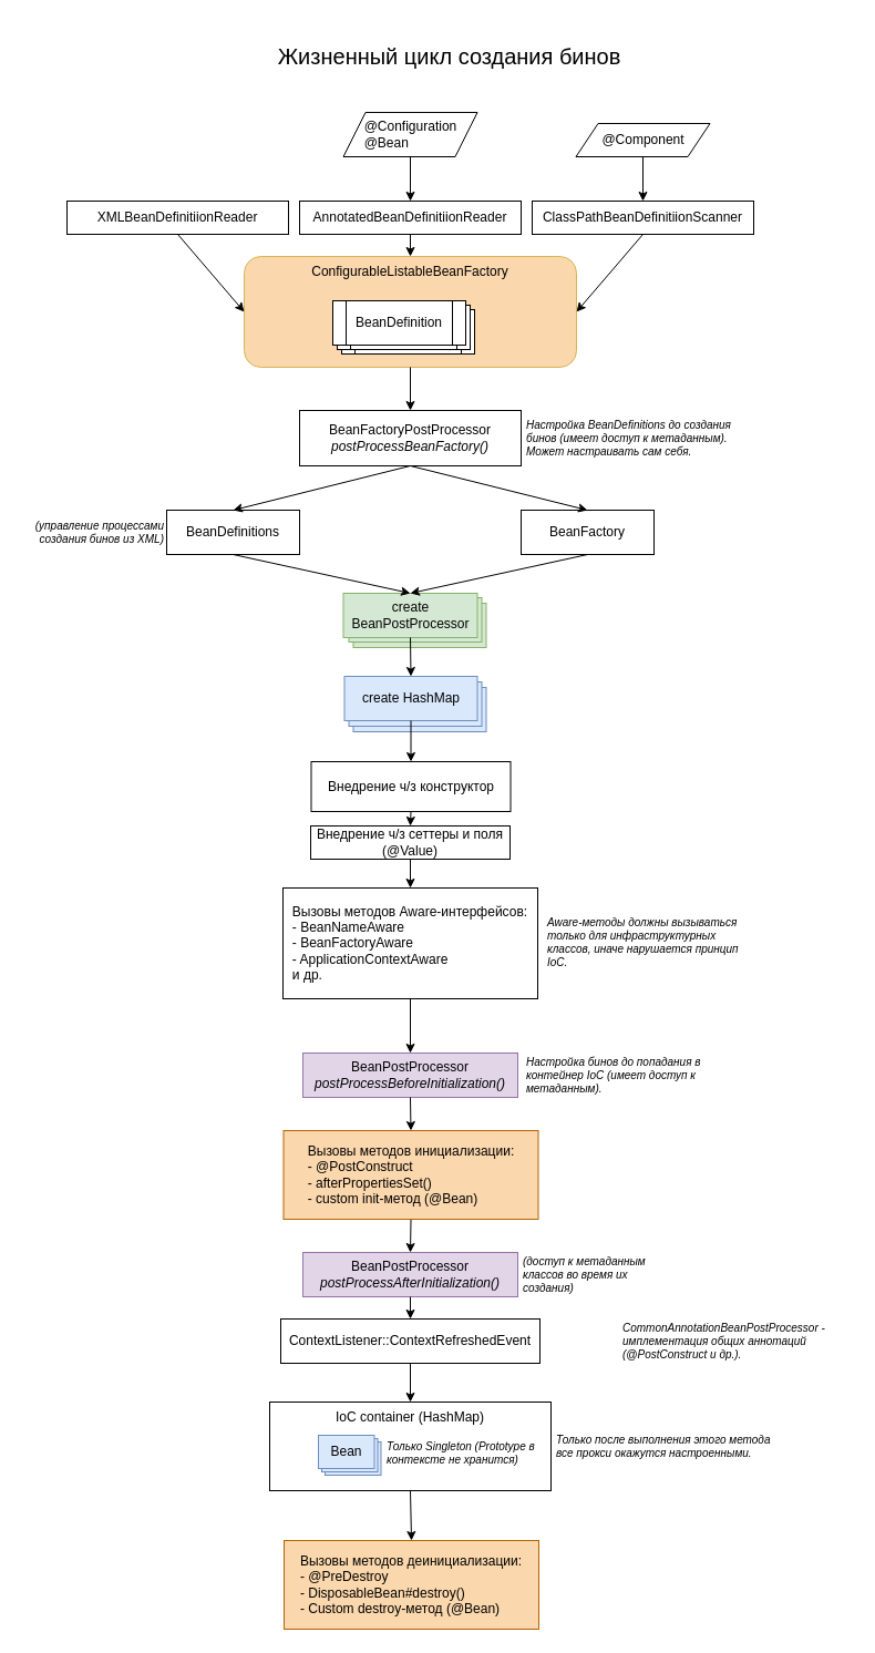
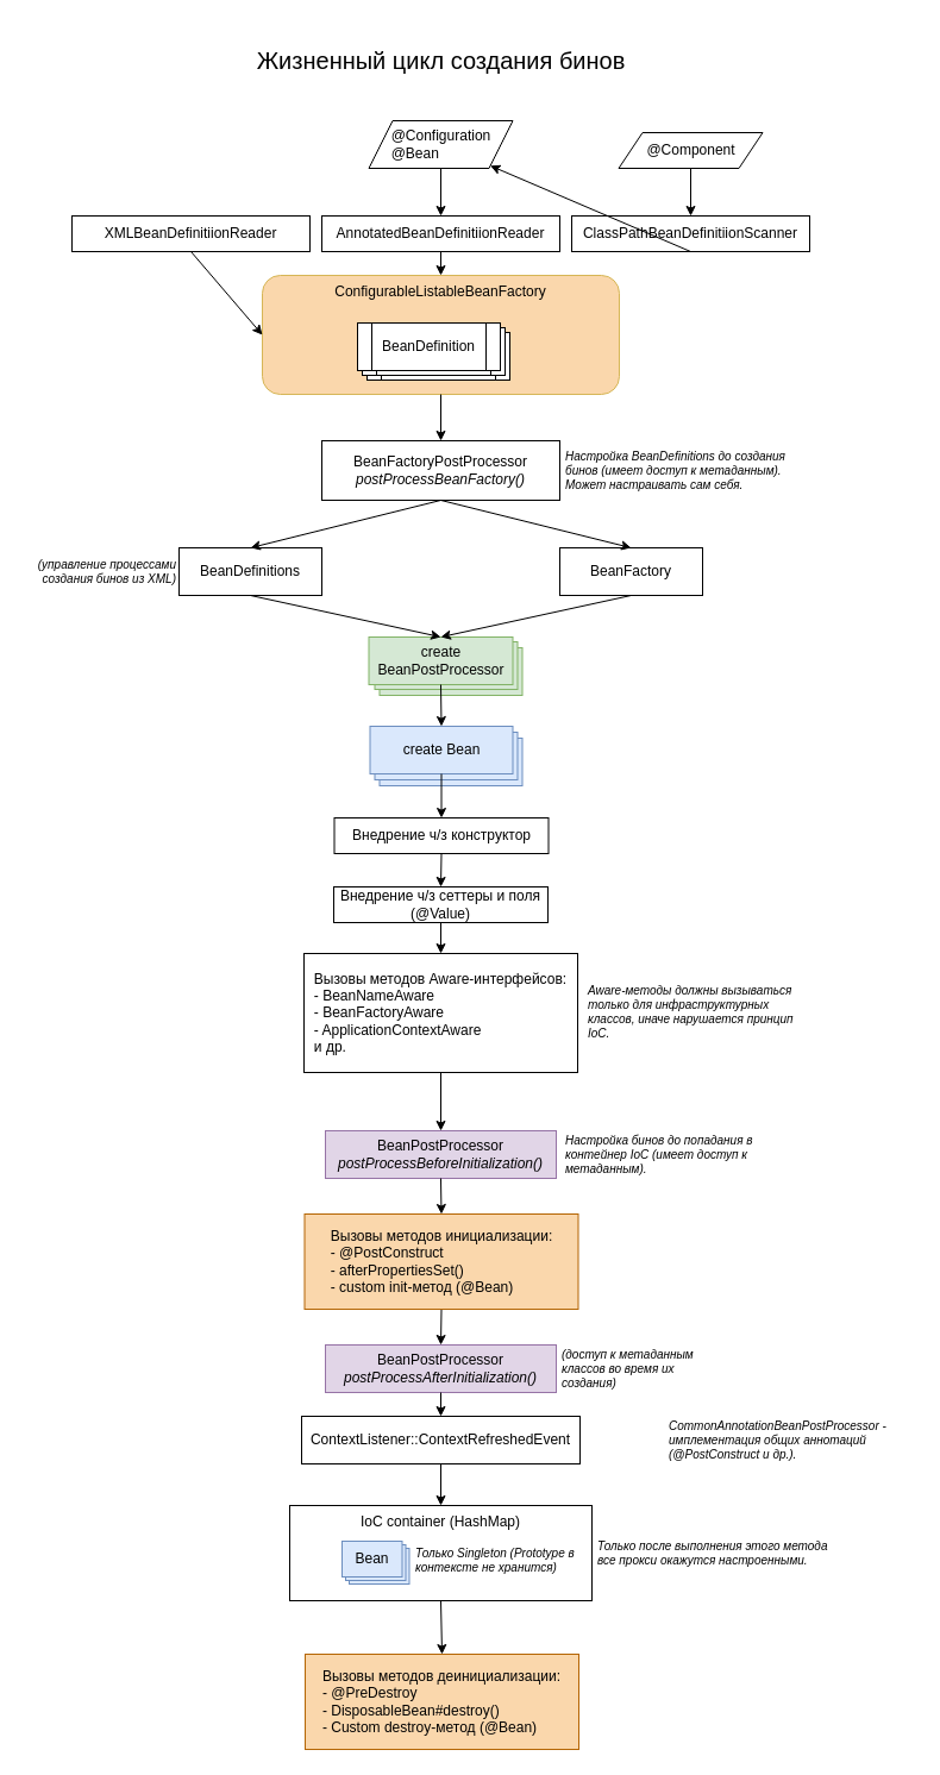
  <mxCell id="0" />
  <mxCell id="1" parent="0" />
  <mxCell id="2" value="ConfigurableListableBeanFactory" style="rounded=1;whiteSpace=wrap;html=1;fontSize=12;verticalAlign=top;fillColor=#fad7ac;strokeColor=#d6b656;" parent="1" vertex="1"><mxGeometry x="220" y="231" width="300" height="100" as="geometry" /></mxCell>
  <mxCell id="3" value="XMLBeanDefinitiionReader" style="rounded=0;whiteSpace=wrap;html=1;" parent="1" vertex="1"><mxGeometry x="60" y="181" width="200" height="30" as="geometry" /></mxCell>
  <mxCell id="4" value="AnnotatedBeanDefinitiionReader" style="rounded=0;whiteSpace=wrap;html=1;" parent="1" vertex="1"><mxGeometry x="270" y="181" width="200" height="30" as="geometry" /></mxCell>
  <mxCell id="5" value="ClassPathBeanDefinitiionScanner" style="rounded=0;whiteSpace=wrap;html=1;" parent="1" vertex="1"><mxGeometry x="480" y="181" width="200" height="30" as="geometry" /></mxCell>
  <mxCell id="6" value="@Component" style="shape=parallelogram;perimeter=parallelogramPerimeter;whiteSpace=wrap;html=1;fixedSize=1;" parent="1" vertex="1"><mxGeometry x="519.5" y="111" width="121" height="30" as="geometry" /></mxCell>
  <mxCell id="7" value="BeanFactoryPostProcessor&lt;br&gt;&lt;i&gt;postProcessBeanFactory()&lt;/i&gt;" style="rounded=0;whiteSpace=wrap;html=1;" parent="1" vertex="1"><mxGeometry x="270" y="370" width="200" height="50" as="geometry" /></mxCell>
  <mxCell id="8" value="BeanDefinitions" style="rounded=0;whiteSpace=wrap;html=1;" parent="1" vertex="1"><mxGeometry x="150" y="460" width="120" height="40" as="geometry" /></mxCell>
  <mxCell id="9" value="BeanFactory" style="rounded=0;whiteSpace=wrap;html=1;" parent="1" vertex="1"><mxGeometry x="470" y="460" width="120" height="40" as="geometry" /></mxCell>
  <mxCell id="10" value="(управление процессами создания бинов из XML)" style="text;html=1;strokeColor=none;fillColor=none;align=right;verticalAlign=middle;whiteSpace=wrap;rounded=0;fontStyle=2;fontSize=10;" parent="1" vertex="1"><mxGeometry x="20" y="460" width="130" height="40" as="geometry" /></mxCell>
  <mxCell id="11" value="BeanPostProcessor&lt;br&gt;&lt;i&gt;postProcessBeforeInitialization()&lt;/i&gt;" style="rounded=0;whiteSpace=wrap;html=1;fillColor=#e1d5e7;strokeColor=#9673a6;" parent="1" vertex="1"><mxGeometry x="273" y="950" width="194" height="40" as="geometry" /></mxCell>
  <mxCell id="12" value="BeanPostProcessor&lt;br&gt;&lt;i&gt;postProcessAfterInitialization()&lt;/i&gt;" style="rounded=0;whiteSpace=wrap;html=1;fillColor=#e1d5e7;strokeColor=#9673a6;" parent="1" vertex="1"><mxGeometry x="273" y="1130" width="194" height="40" as="geometry" /></mxCell>
  <mxCell id="13" value="CommonAnnotationBeanPostProcessor - имплементация общих аннотаций (@PostConstruct и др.)." style="text;html=1;strokeColor=none;fillColor=none;align=left;verticalAlign=middle;whiteSpace=wrap;rounded=0;fontStyle=2;fontSize=10;" parent="1" vertex="1"><mxGeometry x="560" y="1190" width="208" height="40" as="geometry" /></mxCell>
  <mxCell id="14" value="Только после выполнения этого метода все прокси окажутся настроенными." style="text;html=1;strokeColor=none;fillColor=none;align=left;verticalAlign=middle;whiteSpace=wrap;rounded=0;fontStyle=2;fontSize=10;" parent="1" vertex="1"><mxGeometry x="500" y="1285" width="200" height="40" as="geometry" /></mxCell>
  <mxCell id="15" value="ContextListener::ContextRefreshedEvent" style="rounded=0;whiteSpace=wrap;html=1;" parent="1" vertex="1"><mxGeometry x="253" y="1190" width="234" height="40" as="geometry" /></mxCell>
  <mxCell id="16" value="IoC container (HashMap)&lt;br&gt;" style="rounded=0;whiteSpace=wrap;html=1;verticalAlign=top;" parent="1" vertex="1"><mxGeometry x="243" y="1265" width="254" height="80" as="geometry" /></mxCell>
  <mxCell id="17" value="" style="group" parent="1" vertex="1" connectable="0"><mxGeometry x="309.5" y="535" width="129" height="49" as="geometry" /></mxCell>
  <mxCell id="18" value="BeanPostProcessor creation" style="rounded=0;whiteSpace=wrap;html=1;fillColor=#d5e8d4;strokeColor=#82b366;" parent="17" vertex="1"><mxGeometry x="9" y="9" width="120" height="40" as="geometry" /></mxCell>
  <mxCell id="19" value="BeanPostProcessor creation" style="rounded=0;whiteSpace=wrap;html=1;fillColor=#d5e8d4;strokeColor=#82b366;" parent="17" vertex="1"><mxGeometry x="5" y="4" width="120" height="40" as="geometry" /></mxCell>
  <mxCell id="20" value="create BeanPostProcessor" style="rounded=0;whiteSpace=wrap;html=1;fillColor=#d5e8d4;strokeColor=#82b366;" parent="17" vertex="1"><mxGeometry width="121" height="40" as="geometry" /></mxCell>
  <mxCell id="21" value="" style="group" parent="1" vertex="1" connectable="0"><mxGeometry x="310.5" y="610" width="128" height="50" as="geometry" /></mxCell>
  <mxCell id="22" value="Bean creation" style="rounded=0;whiteSpace=wrap;html=1;fillColor=#dae8fc;strokeColor=#6c8ebf;" parent="21" vertex="1"><mxGeometry x="8" y="10" width="120" height="40" as="geometry" /></mxCell>
  <mxCell id="23" value="Bean creation" style="rounded=0;whiteSpace=wrap;html=1;fillColor=#dae8fc;strokeColor=#6c8ebf;" parent="21" vertex="1"><mxGeometry x="4" y="5" width="120" height="40" as="geometry" /></mxCell>
- <mxCell id="24" value="create HashMap" style="rounded=0;whiteSpace=wrap;html=1;fillColor=#dae8fc;strokeColor=#6c8ebf;" parent="21" vertex="1"><mxGeometry width="120" height="40" as="geometry" /></mxCell>
+ <mxCell id="24" value="create Bean" style="rounded=0;whiteSpace=wrap;html=1;fillColor=#dae8fc;strokeColor=#6c8ebf;" parent="21" vertex="1"><mxGeometry width="120" height="40" as="geometry" /></mxCell>
  <mxCell id="25" value="" style="group" parent="1" vertex="1" connectable="0"><mxGeometry x="287" y="1295" width="56.5" height="36" as="geometry" /></mxCell>
  <mxCell id="26" value="Bean" style="rounded=0;whiteSpace=wrap;html=1;fillColor=#dae8fc;strokeColor=#6c8ebf;" parent="25" vertex="1"><mxGeometry x="6" y="6" width="50.5" height="30" as="geometry" /></mxCell>
  <mxCell id="27" value="Bean" style="rounded=0;whiteSpace=wrap;html=1;fillColor=#dae8fc;strokeColor=#6c8ebf;" parent="25" vertex="1"><mxGeometry x="3" y="3" width="50.5" height="30" as="geometry" /></mxCell>
  <mxCell id="28" value="Bean" style="rounded=0;whiteSpace=wrap;html=1;fillColor=#dae8fc;strokeColor=#6c8ebf;" parent="25" vertex="1"><mxGeometry width="50.5" height="30" as="geometry" /></mxCell>
  <mxCell id="29" value="Только Singleton (Prototype в контексте не хранится)" style="text;html=1;strokeColor=none;fillColor=none;align=left;verticalAlign=middle;whiteSpace=wrap;rounded=0;fontStyle=2;fontSize=10;" parent="1" vertex="1"><mxGeometry x="347" y="1291" width="140" height="40" as="geometry" /></mxCell>
  <mxCell id="30" value="" style="group" parent="1" vertex="1" connectable="0"><mxGeometry x="300" y="271" width="128" height="48" as="geometry" /></mxCell>
  <mxCell id="31" value="BeanDefinition" style="shape=process;whiteSpace=wrap;html=1;backgroundOutline=1;" parent="30" vertex="1"><mxGeometry x="8" y="8" width="120" height="40" as="geometry" /></mxCell>
  <mxCell id="32" value="BeanDefinition" style="shape=process;whiteSpace=wrap;html=1;backgroundOutline=1;" parent="30" vertex="1"><mxGeometry x="4" y="4" width="120" height="40" as="geometry" /></mxCell>
  <mxCell id="33" value="BeanDefinition" style="shape=process;whiteSpace=wrap;html=1;backgroundOutline=1;" parent="30" vertex="1"><mxGeometry width="120" height="40" as="geometry" /></mxCell>
  <mxCell id="34" value="&amp;nbsp; &amp;nbsp; &amp;nbsp;@Configuration&lt;br&gt;&amp;nbsp; &amp;nbsp; &amp;nbsp;@Bean" style="shape=parallelogram;perimeter=parallelogramPerimeter;whiteSpace=wrap;html=1;fixedSize=1;align=left;" parent="1" vertex="1"><mxGeometry x="309.5" y="101" width="121" height="40" as="geometry" /></mxCell>
  <mxCell id="35" value="" style="endArrow=classic;html=1;rounded=0;fontSize=12;entryX=0.5;entryY=0;entryDx=0;entryDy=0;exitX=0.5;exitY=1;exitDx=0;exitDy=0;" parent="1" source="34" target="4" edge="1"><mxGeometry width="50" height="50" relative="1" as="geometry"><mxPoint x="490" y="321" as="sourcePoint" /><mxPoint x="540" y="271" as="targetPoint" /></mxGeometry></mxCell>
  <mxCell id="36" value="" style="endArrow=classic;html=1;rounded=0;fontSize=12;entryX=0.5;entryY=0;entryDx=0;entryDy=0;exitX=0.5;exitY=1;exitDx=0;exitDy=0;" parent="1" source="6" target="5" edge="1"><mxGeometry width="50" height="50" relative="1" as="geometry"><mxPoint x="490" y="321" as="sourcePoint" /><mxPoint x="540" y="271" as="targetPoint" /></mxGeometry></mxCell>
  <mxCell id="37" value="" style="endArrow=classic;html=1;rounded=0;fontSize=12;exitX=0.5;exitY=1;exitDx=0;exitDy=0;entryX=0;entryY=0.5;entryDx=0;entryDy=0;" parent="1" source="3" target="2" edge="1"><mxGeometry width="50" height="50" relative="1" as="geometry"><mxPoint x="490" y="321" as="sourcePoint" /><mxPoint x="540" y="271" as="targetPoint" /></mxGeometry></mxCell>
  <mxCell id="38" value="" style="endArrow=classic;html=1;rounded=0;fontSize=12;entryX=0.5;entryY=0;entryDx=0;entryDy=0;exitX=0.5;exitY=1;exitDx=0;exitDy=0;" parent="1" source="4" target="2" edge="1"><mxGeometry width="50" height="50" relative="1" as="geometry"><mxPoint x="490" y="321" as="sourcePoint" /><mxPoint x="540" y="271" as="targetPoint" /></mxGeometry></mxCell>
- <mxCell id="39" value="" style="endArrow=classic;html=1;rounded=0;fontSize=12;exitX=0.5;exitY=1;exitDx=0;exitDy=0;entryX=1;entryY=0.5;entryDx=0;entryDy=0;" parent="1" source="5" target="2" edge="1"><mxGeometry width="50" height="50" relative="1" as="geometry"><mxPoint x="490" y="321" as="sourcePoint" /><mxPoint x="630" y="341" as="targetPoint" /></mxGeometry></mxCell>
+ <mxCell id="39" value="" style="endArrow=classic;html=1;rounded=0;fontSize=12;exitX=0.5;exitY=1;exitDx=0;exitDy=0;" parent="1" source="5" target="34" edge="1"><mxGeometry width="50" height="50" relative="1" as="geometry"><mxPoint x="490" y="321" as="sourcePoint" /><mxPoint x="630" y="341" as="targetPoint" /></mxGeometry></mxCell>
  <mxCell id="40" value="" style="endArrow=classic;html=1;rounded=0;fontSize=12;entryX=0.5;entryY=0;entryDx=0;entryDy=0;exitX=0.5;exitY=1;exitDx=0;exitDy=0;" parent="1" source="2" target="7" edge="1"><mxGeometry width="50" height="50" relative="1" as="geometry"><mxPoint x="490" y="340" as="sourcePoint" /><mxPoint x="540" y="290" as="targetPoint" /></mxGeometry></mxCell>
  <mxCell id="41" value="" style="endArrow=classic;html=1;rounded=0;fontSize=12;entryX=0.5;entryY=0;entryDx=0;entryDy=0;exitX=0.5;exitY=1;exitDx=0;exitDy=0;" parent="1" source="9" target="20" edge="1"><mxGeometry width="50" height="50" relative="1" as="geometry"><mxPoint x="490" y="620" as="sourcePoint" /><mxPoint x="540" y="570" as="targetPoint" /></mxGeometry></mxCell>
  <mxCell id="42" value="" style="endArrow=classic;html=1;rounded=0;fontSize=12;entryX=0.5;entryY=0;entryDx=0;entryDy=0;exitX=0.5;exitY=1;exitDx=0;exitDy=0;" parent="1" source="8" target="20" edge="1"><mxGeometry width="50" height="50" relative="1" as="geometry"><mxPoint x="490" y="620" as="sourcePoint" /><mxPoint x="370" y="530" as="targetPoint" /></mxGeometry></mxCell>
  <mxCell id="43" value="" style="endArrow=classic;html=1;rounded=0;fontSize=12;entryX=0.5;entryY=0;entryDx=0;entryDy=0;exitX=0.5;exitY=1;exitDx=0;exitDy=0;" parent="1" source="7" target="9" edge="1"><mxGeometry width="50" height="50" relative="1" as="geometry"><mxPoint x="490" y="620" as="sourcePoint" /><mxPoint x="540" y="570" as="targetPoint" /></mxGeometry></mxCell>
  <mxCell id="44" value="" style="endArrow=classic;html=1;rounded=0;fontSize=12;entryX=0.5;entryY=0;entryDx=0;entryDy=0;exitX=0.5;exitY=1;exitDx=0;exitDy=0;" parent="1" source="7" target="8" edge="1"><mxGeometry width="50" height="50" relative="1" as="geometry"><mxPoint x="490" y="620" as="sourcePoint" /><mxPoint x="540" y="570" as="targetPoint" /></mxGeometry></mxCell>
  <mxCell id="45" value="" style="endArrow=classic;html=1;rounded=0;fontSize=12;entryX=0.5;entryY=0;entryDx=0;entryDy=0;exitX=0.5;exitY=1;exitDx=0;exitDy=0;" parent="1" source="20" target="24" edge="1"><mxGeometry width="50" height="50" relative="1" as="geometry"><mxPoint x="495" y="620" as="sourcePoint" /><mxPoint x="545" y="570" as="targetPoint" /></mxGeometry></mxCell>
  <mxCell id="46" value="" style="endArrow=classic;html=1;rounded=0;fontSize=12;entryX=0.5;entryY=0;entryDx=0;entryDy=0;exitX=0.5;exitY=1;exitDx=0;exitDy=0;" parent="1" source="24" target="51" edge="1"><mxGeometry width="50" height="50" relative="1" as="geometry"><mxPoint x="498" y="710" as="sourcePoint" /><mxPoint x="548" y="660" as="targetPoint" /></mxGeometry></mxCell>
  <mxCell id="47" value="" style="endArrow=classic;html=1;rounded=0;fontSize=12;entryX=0.5;entryY=0;entryDx=0;entryDy=0;exitX=0.5;exitY=1;exitDx=0;exitDy=0;" parent="1" source="11" target="60" edge="1"><mxGeometry width="50" height="50" relative="1" as="geometry"><mxPoint x="497" y="1020" as="sourcePoint" /><mxPoint x="547" y="970" as="targetPoint" /></mxGeometry></mxCell>
  <mxCell id="48" value="" style="endArrow=classic;html=1;rounded=0;fontSize=12;entryX=0.5;entryY=0;entryDx=0;entryDy=0;exitX=0.5;exitY=1;exitDx=0;exitDy=0;" parent="1" source="60" target="12" edge="1"><mxGeometry width="50" height="50" relative="1" as="geometry"><mxPoint x="497" y="1200" as="sourcePoint" /><mxPoint x="547" y="1150" as="targetPoint" /></mxGeometry></mxCell>
  <mxCell id="49" value="" style="endArrow=classic;html=1;rounded=0;fontSize=12;exitX=0.5;exitY=1;exitDx=0;exitDy=0;" parent="1" source="12" target="15" edge="1"><mxGeometry width="50" height="50" relative="1" as="geometry"><mxPoint x="497" y="1200" as="sourcePoint" /><mxPoint x="547" y="1150" as="targetPoint" /></mxGeometry></mxCell>
  <mxCell id="50" value="" style="endArrow=classic;html=1;rounded=0;fontSize=12;exitX=0.5;exitY=1;exitDx=0;exitDy=0;entryX=0.5;entryY=0;entryDx=0;entryDy=0;" parent="1" source="15" target="16" edge="1"><mxGeometry width="50" height="50" relative="1" as="geometry"><mxPoint x="497" y="1200" as="sourcePoint" /><mxPoint x="547" y="1150" as="targetPoint" /></mxGeometry></mxCell>
- <mxCell id="51" value="Внедрение ч/з конструктор" style="rounded=0;whiteSpace=wrap;html=1;fontSize=12;" parent="1" vertex="1"><mxGeometry x="280.5" y="687" width="180" height="45" as="geometry" /></mxCell>
+ <mxCell id="51" value="Внедрение ч/з конструктор" style="rounded=0;whiteSpace=wrap;html=1;fontSize=12;" parent="1" vertex="1"><mxGeometry x="280.5" y="687" width="180" height="30" as="geometry" /></mxCell>
  <mxCell id="52" value="Внедрение ч/з сеттеры и поля (@Value)" style="rounded=0;whiteSpace=wrap;html=1;fontSize=12;" parent="1" vertex="1"><mxGeometry x="280" y="745" width="180" height="30" as="geometry" /></mxCell>
  <mxCell id="53" value="&lt;div style=&quot;text-align: left;&quot;&gt;&lt;span style=&quot;background-color: initial;&quot;&gt;Вызовы методов Aware-интерфейсов:&lt;/span&gt;&lt;/div&gt;&lt;div style=&quot;text-align: left;&quot;&gt;- BeanNameAware&lt;/div&gt;&lt;div style=&quot;text-align: left;&quot;&gt;- BeanFactoryAware&lt;/div&gt;&lt;div style=&quot;text-align: left;&quot;&gt;- ApplicationContextAware&lt;/div&gt;&lt;div style=&quot;text-align: left;&quot;&gt;и др.&lt;/div&gt;" style="rounded=0;whiteSpace=wrap;html=1;fontSize=12;" parent="1" vertex="1"><mxGeometry x="255" y="801" width="230" height="100" as="geometry" /></mxCell>
  <mxCell id="54" value="&lt;div style=&quot;text-align: left;&quot;&gt;&lt;span style=&quot;background-color: initial;&quot;&gt;Вызовы методов деинициализации:&lt;/span&gt;&lt;/div&gt;&lt;div style=&quot;text-align: left;&quot;&gt;- @PreDestroy&lt;/div&gt;&lt;div style=&quot;text-align: left;&quot;&gt;- DisposableBean#destroy()&lt;/div&gt;&lt;div style=&quot;text-align: left;&quot;&gt;- Custom destroy-метод (@Bean)&lt;/div&gt;" style="rounded=0;whiteSpace=wrap;html=1;fontSize=12;fillColor=#fad7ac;strokeColor=#b46504;" parent="1" vertex="1"><mxGeometry x="256" y="1390" width="230" height="80" as="geometry" /></mxCell>
  <mxCell id="55" value="" style="endArrow=classic;html=1;rounded=0;fontSize=12;entryX=0.5;entryY=0;entryDx=0;entryDy=0;exitX=0.5;exitY=1;exitDx=0;exitDy=0;" parent="1" source="16" target="54" edge="1"><mxGeometry width="50" height="50" relative="1" as="geometry"><mxPoint x="347" y="1160" as="sourcePoint" /><mxPoint x="397" y="1110" as="targetPoint" /></mxGeometry></mxCell>
  <mxCell id="56" value="" style="endArrow=classic;html=1;rounded=0;fontSize=12;exitX=0.5;exitY=1;exitDx=0;exitDy=0;entryX=0.5;entryY=0;entryDx=0;entryDy=0;" parent="1" source="51" target="52" edge="1"><mxGeometry width="50" height="50" relative="1" as="geometry"><mxPoint x="348" y="700" as="sourcePoint" /><mxPoint x="398" y="650" as="targetPoint" /></mxGeometry></mxCell>
  <mxCell id="57" value="" style="endArrow=classic;html=1;rounded=0;fontSize=12;exitX=0.5;exitY=1;exitDx=0;exitDy=0;entryX=0.5;entryY=0;entryDx=0;entryDy=0;" parent="1" source="52" target="53" edge="1"><mxGeometry width="50" height="50" relative="1" as="geometry"><mxPoint x="348" y="700" as="sourcePoint" /><mxPoint x="398" y="650" as="targetPoint" /></mxGeometry></mxCell>
  <mxCell id="58" value="" style="endArrow=classic;html=1;rounded=0;fontSize=12;exitX=0.5;exitY=1;exitDx=0;exitDy=0;entryX=0.5;entryY=0;entryDx=0;entryDy=0;" parent="1" source="53" target="11" edge="1"><mxGeometry width="50" height="50" relative="1" as="geometry"><mxPoint x="348" y="700" as="sourcePoint" /><mxPoint x="398" y="650" as="targetPoint" /></mxGeometry></mxCell>
- <mxCell id="59" value="Жизненный цикл создания бинов" style="text;html=1;strokeColor=none;fillColor=none;align=center;verticalAlign=middle;whiteSpace=wrap;rounded=0;fontSize=20;" parent="1" vertex="1"><mxGeometry x="229.75" y="20" width="350.5" height="60" as="geometry" /></mxCell>
+ <mxCell id="59" value="Жизненный цикл создания бинов" style="text;html=1;strokeColor=none;fillColor=none;align=center;verticalAlign=middle;whiteSpace=wrap;rounded=0;fontSize=20;" parent="1" vertex="1"><mxGeometry x="194.75" y="20" width="350.5" height="60" as="geometry" /></mxCell>
  <mxCell id="60" value="&lt;div style=&quot;text-align: left;&quot;&gt;&lt;span style=&quot;background-color: initial;&quot;&gt;Вызовы методов инициализации:&lt;/span&gt;&lt;/div&gt;&lt;div style=&quot;text-align: left;&quot;&gt;- @PostConstruct&lt;br&gt;&lt;/div&gt;&lt;div style=&quot;text-align: left;&quot;&gt;- afterPropertiesSet()&lt;br&gt;&lt;/div&gt;&lt;div style=&quot;text-align: left;&quot;&gt;- custom init-метод (@Bean)&lt;/div&gt;" style="rounded=0;whiteSpace=wrap;html=1;fontSize=12;fillColor=#fad7ac;strokeColor=#b46504;" parent="1" vertex="1"><mxGeometry x="255.5" y="1020" width="230" height="80" as="geometry" /></mxCell>
  <mxCell id="61" value="Настройка бинов до попадания в контейнер IoC (имеет доступ к метаданным)." style="text;html=1;strokeColor=none;fillColor=none;align=left;verticalAlign=middle;whiteSpace=wrap;rounded=0;fontStyle=2;fontSize=10;" parent="1" vertex="1"><mxGeometry x="473" y="950" width="187" height="40" as="geometry" /></mxCell>
  <mxCell id="62" value="(доступ к метаданным классов во время их создания)" style="text;html=1;strokeColor=none;fillColor=none;align=left;verticalAlign=middle;whiteSpace=wrap;rounded=0;fontStyle=2;fontSize=10;" parent="1" vertex="1"><mxGeometry x="470" y="1130" width="140" height="40" as="geometry" /></mxCell>
  <mxCell id="63" value="Aware-методы должны вызываться только для инфраструктурных классов, иначе нарушается принцип IoC." style="text;html=1;strokeColor=none;fillColor=none;align=left;verticalAlign=middle;whiteSpace=wrap;rounded=0;fontStyle=2;fontSize=10;" parent="1" vertex="1"><mxGeometry x="492" y="820" width="178" height="60" as="geometry" /></mxCell>
  <mxCell id="64" value="Настройка BeanDefinitions до создания бинов (имеет доступ к метаданным).&lt;br&gt;Может настраивать сам себя." style="text;html=1;strokeColor=none;fillColor=none;align=left;verticalAlign=middle;whiteSpace=wrap;rounded=0;fontStyle=2;fontSize=10;" parent="1" vertex="1"><mxGeometry x="473" y="370" width="217" height="50" as="geometry" /></mxCell>
